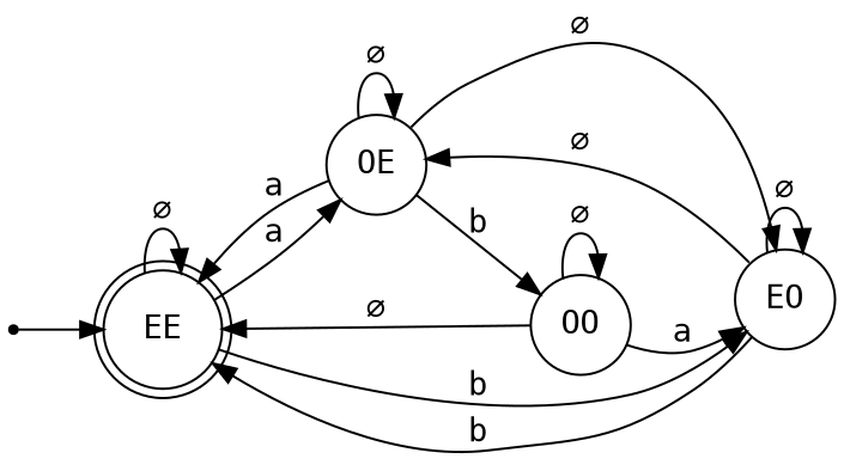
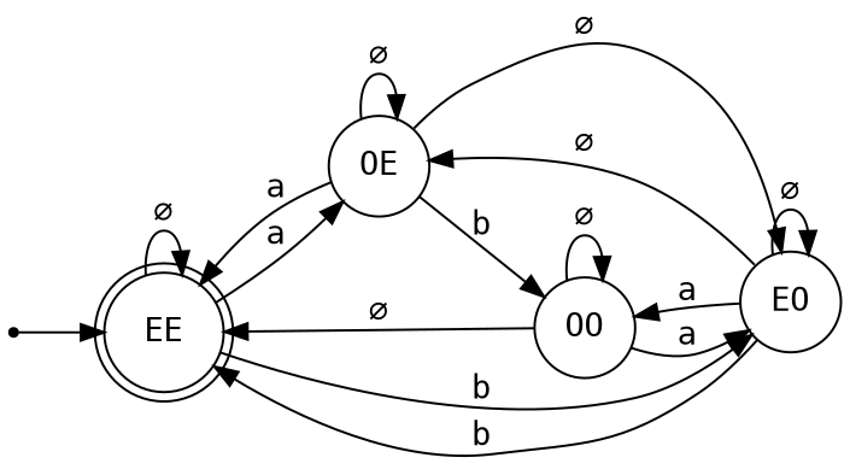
  digraph {
    fontname="DejaVu Sans Mono"
    rankdir=LR
    node [fontname="DejaVu Sans Mono" shape=circle]
    edge [fontname="DejaVu Sans Mono"]
    qi [shape=point]
    EE [shape=doublecircle]
    OE
    EO
    OO
    qi -> EE
    EE -> EE [label="∅"]
    EE -> OE [label=a]
    EE -> EO [label=b]
    OE -> EE [label=a]
    OE -> OE [label="∅"]
    OE -> EO [label="∅"]
    OE -> OO [label=b]
    EO -> EE [label=b]
    EO -> OE [label="∅"]
    EO -> EO [label="∅"]
+   EO -> OO [label=a]
    OO -> EE [label="∅"]
    OO -> EO [label=a]
    OO -> OO [label="∅"]
  }
